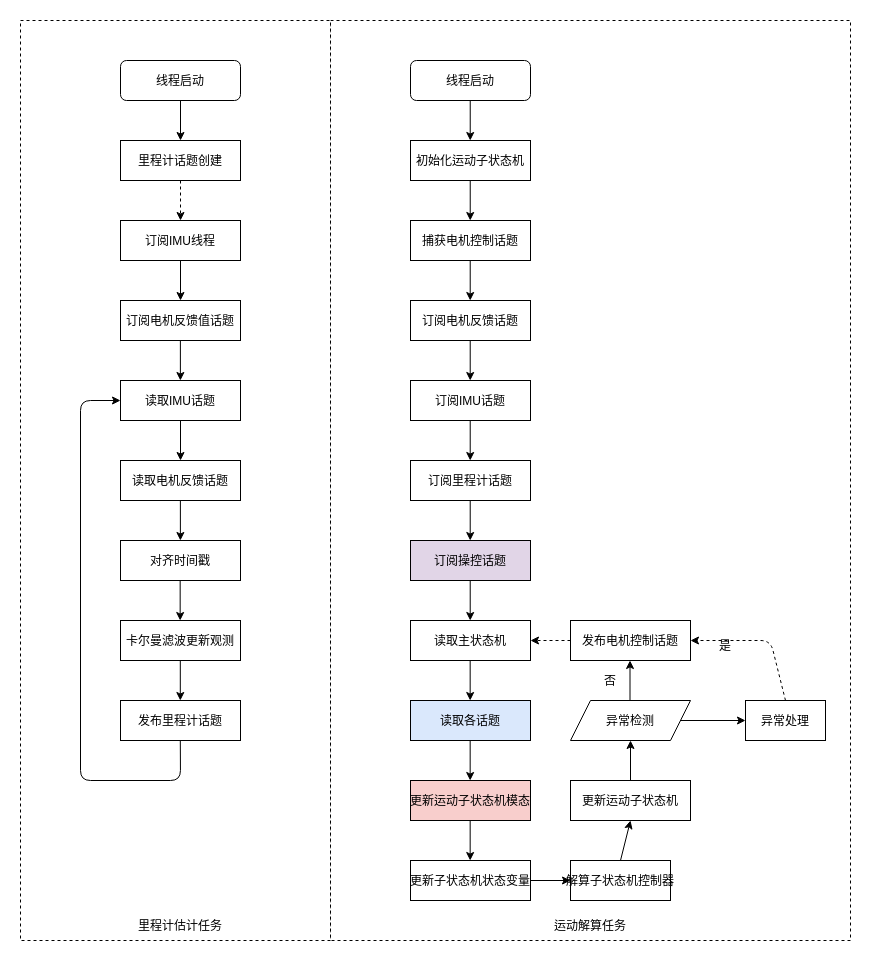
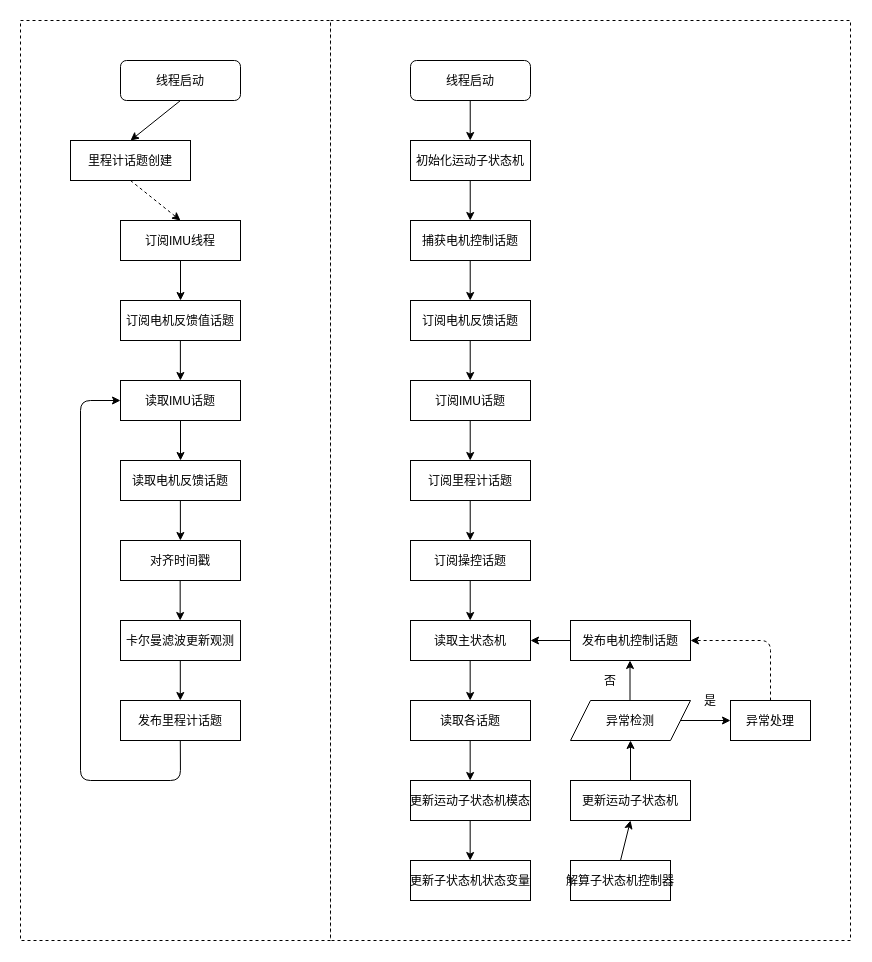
  <mxCell id="0" />
  <mxCell id="1" parent="0" />
  <mxCell id="2" value="" style="rounded=0;dashed=1;" vertex="1" parent="1"><mxGeometry x="330" width="520" height="920" as="geometry" y="20" /></mxCell>
  <mxCell id="3" value="" style="rounded=0;dashed=1;" parent="1" vertex="1"><mxGeometry width="310" height="920" as="geometry" x="20" y="20" /></mxCell>
- <mxCell id="4" value="里程计话题创建" style="rounded=0;" parent="1" vertex="1"><mxGeometry x="120" y="140" width="120" height="40" as="geometry" /></mxCell>
+ <mxCell id="4" value="里程计话题创建" style="rounded=0;" parent="1" vertex="1"><mxGeometry x="70" y="140" width="120" height="40" as="geometry" /></mxCell>
  <mxCell id="5" value="订阅IMU线程" style="rounded=0;" parent="1" vertex="1"><mxGeometry x="120" y="220" width="120" height="40" as="geometry" /></mxCell>
  <mxCell id="6" value="" style="endArrow=classic;entryX=0.5;entryY=0;entryDx=0;entryDy=0;exitX=0.5;exitY=1;exitDx=0;exitDy=0;dashed=1;" parent="1" source="4" target="5" edge="1"><mxGeometry width="50" height="50" relative="1" as="geometry"><mxPoint x="280" y="290" as="sourcePoint" /><mxPoint x="330" y="240" as="targetPoint" /></mxGeometry></mxCell>
  <mxCell id="7" value="线程启动" style="rounded=1;" parent="1" vertex="1"><mxGeometry x="120" y="60" width="120" height="40" as="geometry" /></mxCell>
  <mxCell id="8" value="" style="endArrow=classic;entryX=0.5;entryY=0;entryDx=0;entryDy=0;exitX=0.5;exitY=1;exitDx=0;exitDy=0;" parent="1" source="7" target="4" edge="1"><mxGeometry width="50" height="50" relative="1" as="geometry"><mxPoint x="280" y="180" as="sourcePoint" /><mxPoint x="330" y="130" as="targetPoint" /></mxGeometry></mxCell>
  <mxCell id="9" value="订阅电机反馈值话题" style="rounded=0;" parent="1" vertex="1"><mxGeometry x="120" y="300" width="120" height="40" as="geometry" /></mxCell>
  <mxCell id="10" value="" style="endArrow=classic;entryX=0.5;entryY=0;entryDx=0;entryDy=0;exitX=0.5;exitY=1;exitDx=0;exitDy=0;" parent="1" target="9" edge="1"><mxGeometry width="50" height="50" relative="1" as="geometry"><mxPoint x="180" y="260" as="sourcePoint" /><mxPoint x="330" y="320" as="targetPoint" /></mxGeometry></mxCell>
  <mxCell id="11" value="" style="endArrow=classic;entryX=0.5;entryY=0;entryDx=0;entryDy=0;exitX=0.5;exitY=1;exitDx=0;exitDy=0;" parent="1" edge="1"><mxGeometry width="50" height="50" relative="1" as="geometry"><mxPoint x="179.88" y="340" as="sourcePoint" /><mxPoint x="179.88" y="380" as="targetPoint" /></mxGeometry></mxCell>
  <mxCell id="12" value="读取IMU话题" style="rounded=0;" parent="1" vertex="1"><mxGeometry x="120" y="380" width="120" height="40" as="geometry" /></mxCell>
  <mxCell id="13" value="读取电机反馈话题" style="rounded=0;" parent="1" vertex="1"><mxGeometry x="120" y="460" width="120" height="40" as="geometry" /></mxCell>
  <mxCell id="14" value="" style="endArrow=classic;entryX=0.5;entryY=0;entryDx=0;entryDy=0;exitX=0.5;exitY=1;exitDx=0;exitDy=0;" parent="1" target="13" edge="1"><mxGeometry width="50" height="50" relative="1" as="geometry"><mxPoint x="180" y="420" as="sourcePoint" /><mxPoint x="330" y="480" as="targetPoint" /></mxGeometry></mxCell>
  <mxCell id="15" value="" style="endArrow=classic;entryX=0.5;entryY=0;entryDx=0;entryDy=0;exitX=0.5;exitY=1;exitDx=0;exitDy=0;" parent="1" edge="1"><mxGeometry width="50" height="50" relative="1" as="geometry"><mxPoint x="179.88" y="500" as="sourcePoint" /><mxPoint x="179.88" y="540" as="targetPoint" /></mxGeometry></mxCell>
  <mxCell id="16" value="对齐时间戳" style="rounded=0;" parent="1" vertex="1"><mxGeometry x="120" y="540" width="120" height="40" as="geometry" /></mxCell>
  <mxCell id="17" value="卡尔曼滤波更新观测" style="rounded=0;" parent="1" vertex="1"><mxGeometry x="120" y="620" width="120" height="40" as="geometry" /></mxCell>
  <mxCell id="18" value="" style="endArrow=classic;entryX=0.5;entryY=0;entryDx=0;entryDy=0;exitX=0.5;exitY=1;exitDx=0;exitDy=0;" parent="1" edge="1"><mxGeometry width="50" height="50" relative="1" as="geometry"><mxPoint x="179.66" y="580" as="sourcePoint" /><mxPoint x="179.66" y="620" as="targetPoint" /></mxGeometry></mxCell>
  <mxCell id="19" value="发布里程计话题" style="rounded=0;" parent="1" vertex="1"><mxGeometry x="120" y="700" width="120" height="40" as="geometry" /></mxCell>
  <mxCell id="20" value="" style="endArrow=classic;entryX=0.5;entryY=0;entryDx=0;entryDy=0;exitX=0.5;exitY=1;exitDx=0;exitDy=0;" parent="1" edge="1"><mxGeometry width="50" height="50" relative="1" as="geometry"><mxPoint x="179.8" y="660" as="sourcePoint" /><mxPoint x="179.8" y="700" as="targetPoint" /></mxGeometry></mxCell>
  <mxCell id="21" value="" style="endArrow=classic;exitX=0.5;exitY=1;exitDx=0;exitDy=0;entryX=0;entryY=0.5;entryDx=0;entryDy=0;" parent="1" target="12" edge="1"><mxGeometry width="50" height="50" relative="1" as="geometry"><mxPoint x="179.8" y="740" as="sourcePoint" /><mxPoint x="50" y="700" as="targetPoint" /><Array as="points"><mxPoint x="180" y="780" /><mxPoint x="80" y="780" /><mxPoint x="80" y="400" /></Array></mxGeometry></mxCell>
- <mxCell id="22" value="里程计估计任务" style="text;strokeColor=none;fillColor=none;align=center;verticalAlign=middle;rounded=0;" parent="1" vertex="1"><mxGeometry x="120" y="910" width="120" height="30" as="geometry" /></mxCell>
  <mxCell id="23" value="线程启动" style="rounded=1;" vertex="1" parent="1"><mxGeometry x="410" y="60" width="120" height="40" as="geometry" /></mxCell>
  <mxCell id="24" value="" style="endArrow=classic;entryX=0.5;entryY=0;entryDx=0;entryDy=0;exitX=0.5;exitY=1;exitDx=0;exitDy=0;" edge="1" parent="1"><mxGeometry width="50" height="50" relative="1" as="geometry"><mxPoint x="469.72" y="100" as="sourcePoint" /><mxPoint x="469.72" y="140" as="targetPoint" /></mxGeometry></mxCell>
  <mxCell id="25" value="初始化运动子状态机" style="rounded=0;" vertex="1" parent="1"><mxGeometry x="410" y="140" width="120" height="40" as="geometry" /></mxCell>
  <mxCell id="26" value="" style="endArrow=classic;entryX=0.5;entryY=0;entryDx=0;entryDy=0;exitX=0.5;exitY=1;exitDx=0;exitDy=0;" edge="1" parent="1"><mxGeometry width="50" height="50" relative="1" as="geometry"><mxPoint x="469.72" y="180" as="sourcePoint" /><mxPoint x="469.72" y="220" as="targetPoint" /></mxGeometry></mxCell>
  <mxCell id="27" value="捕获电机控制话题" style="rounded=0;" vertex="1" parent="1"><mxGeometry x="410" y="220" width="120" height="40" as="geometry" /></mxCell>
  <mxCell id="28" value="订阅电机反馈话题" style="rounded=0;" vertex="1" parent="1"><mxGeometry x="410" y="300" width="120" height="40" as="geometry" /></mxCell>
  <mxCell id="29" value="" style="endArrow=classic;entryX=0.5;entryY=0;entryDx=0;entryDy=0;exitX=0.5;exitY=1;exitDx=0;exitDy=0;" edge="1" parent="1"><mxGeometry width="50" height="50" relative="1" as="geometry"><mxPoint x="469.71" y="260" as="sourcePoint" /><mxPoint x="469.71" y="300" as="targetPoint" /></mxGeometry></mxCell>
  <mxCell id="30" value="订阅IMU话题" style="rounded=0;" vertex="1" parent="1"><mxGeometry x="410" y="380" width="120" height="40" as="geometry" /></mxCell>
  <mxCell id="31" value="" style="endArrow=classic;entryX=0.5;entryY=0;entryDx=0;entryDy=0;exitX=0.5;exitY=1;exitDx=0;exitDy=0;" edge="1" parent="1"><mxGeometry width="50" height="50" relative="1" as="geometry"><mxPoint x="469.71" y="340" as="sourcePoint" /><mxPoint x="469.71" y="380" as="targetPoint" /></mxGeometry></mxCell>
  <mxCell id="32" value="订阅里程计话题" style="rounded=0;" vertex="1" parent="1"><mxGeometry x="410" y="460" width="120" height="40" as="geometry" /></mxCell>
  <mxCell id="33" value="" style="endArrow=classic;entryX=0.5;entryY=0;entryDx=0;entryDy=0;exitX=0.5;exitY=1;exitDx=0;exitDy=0;" edge="1" parent="1"><mxGeometry width="50" height="50" relative="1" as="geometry"><mxPoint x="469.71" y="420" as="sourcePoint" /><mxPoint x="469.71" y="460" as="targetPoint" /></mxGeometry></mxCell>
  <mxCell id="34" value="读取主状态机" style="rounded=0;" vertex="1" parent="1"><mxGeometry x="410" y="620" width="120" height="40" as="geometry" /></mxCell>
  <mxCell id="35" value="" style="endArrow=classic;entryX=0.5;entryY=0;entryDx=0;entryDy=0;exitX=0.5;exitY=1;exitDx=0;exitDy=0;" edge="1" parent="1"><mxGeometry width="50" height="50" relative="1" as="geometry"><mxPoint x="469.71" y="500" as="sourcePoint" /><mxPoint x="469.71" y="540" as="targetPoint" /></mxGeometry></mxCell>
- <mxCell id="36" value="更新运动子状态机模态" style="rounded=0;fillColor=#f8cecc;" vertex="1" parent="1"><mxGeometry x="410" y="780" width="120" height="40" as="geometry" /></mxCell>
- <mxCell id="37" value="读取各话题" style="rounded=0;fillColor=#dae8fc;" vertex="1" parent="1"><mxGeometry x="410" y="700" width="120" height="40" as="geometry" /></mxCell>
+ <mxCell id="36" value="更新运动子状态机模态" style="rounded=0;" vertex="1" parent="1"><mxGeometry x="410" y="780" width="120" height="40" as="geometry" /></mxCell>
+ <mxCell id="37" value="读取各话题" style="rounded=0;" vertex="1" parent="1"><mxGeometry x="410" y="700" width="120" height="40" as="geometry" /></mxCell>
  <mxCell id="38" value="" style="endArrow=classic;entryX=0.5;entryY=0;entryDx=0;entryDy=0;exitX=0.5;exitY=1;exitDx=0;exitDy=0;" edge="1" parent="1"><mxGeometry width="50" height="50" relative="1" as="geometry"><mxPoint x="469.66" y="660" as="sourcePoint" /><mxPoint x="469.66" y="700" as="targetPoint" /></mxGeometry></mxCell>
  <mxCell id="39" value="" style="endArrow=classic;entryX=0.5;entryY=0;entryDx=0;entryDy=0;exitX=0.5;exitY=1;exitDx=0;exitDy=0;" edge="1" parent="1"><mxGeometry width="50" height="50" relative="1" as="geometry"><mxPoint x="469.66" y="740" as="sourcePoint" /><mxPoint x="469.66" y="780" as="targetPoint" /></mxGeometry></mxCell>
  <mxCell id="40" value="更新子状态机状态变量" style="rounded=0;" vertex="1" parent="1"><mxGeometry x="410" y="860" width="120" height="40" as="geometry" /></mxCell>
  <mxCell id="41" value="" style="endArrow=classic;entryX=0.5;entryY=0;entryDx=0;entryDy=0;exitX=0.5;exitY=1;exitDx=0;exitDy=0;" edge="1" parent="1"><mxGeometry width="50" height="50" relative="1" as="geometry"><mxPoint x="469.66" y="820" as="sourcePoint" /><mxPoint x="469.66" y="860" as="targetPoint" /></mxGeometry></mxCell>
  <mxCell id="42" value="解算子状态机控制器" style="rounded=0;" vertex="1" parent="1"><mxGeometry x="570" y="860" width="100" height="40" as="geometry" /></mxCell>
- <mxCell id="43" value="" style="endArrow=classic;entryX=0;entryY=0.5;entryDx=0;entryDy=0;exitX=1;exitY=0.5;exitDx=0;exitDy=0;" edge="1" parent="1" source="40" target="42"><mxGeometry width="50" height="50" relative="1" as="geometry"><mxPoint x="469.66" y="900" as="sourcePoint" /><mxPoint x="469.66" y="940" as="targetPoint" /></mxGeometry></mxCell>
  <mxCell id="44" value="" style="endArrow=classic;exitX=0.5;exitY=0;exitDx=0;exitDy=0;" edge="1" parent="1" source="42"><mxGeometry width="50" height="50" relative="1" as="geometry"><mxPoint x="479.66" y="830" as="sourcePoint" /><mxPoint x="630" y="820" as="targetPoint" /></mxGeometry></mxCell>
  <mxCell id="45" value="异常检测" style="shape=parallelogram;perimeter=parallelogramPerimeter;fixedSize=1;" vertex="1" parent="1"><mxGeometry x="570" y="700" width="120" height="40" as="geometry" /></mxCell>
  <mxCell id="46" value="更新运动子状态机" style="rounded=0;" vertex="1" parent="1"><mxGeometry x="570" y="780" width="120" height="40" as="geometry" /></mxCell>
  <mxCell id="47" value="否" style="text;strokeColor=none;fillColor=none;align=center;verticalAlign=middle;rounded=0;" vertex="1" parent="1"><mxGeometry x="590" y="660" width="40" height="40" as="geometry" /></mxCell>
  <mxCell id="48" value="" style="endArrow=classic;exitX=0.5;exitY=0;exitDx=0;exitDy=0;" edge="1" parent="1"><mxGeometry width="50" height="50" relative="1" as="geometry"><mxPoint x="630" y="780" as="sourcePoint" /><mxPoint x="630" y="740" as="targetPoint" /></mxGeometry></mxCell>
- <mxCell id="49" value="异常处理" style="rounded=0;" vertex="1" parent="1"><mxGeometry x="745" y="700" width="80" height="40" as="geometry" /></mxCell>
+ <mxCell id="49" value="异常处理" style="rounded=0;" vertex="1" parent="1"><mxGeometry x="730" y="700" width="80" height="40" as="geometry" /></mxCell>
  <mxCell id="50" value="" style="endArrow=classic;exitX=1;exitY=0.5;exitDx=0;exitDy=0;entryX=0;entryY=0.5;entryDx=0;entryDy=0;" edge="1" parent="1" source="45" target="49"><mxGeometry width="50" height="50" relative="1" as="geometry"><mxPoint x="640" y="790" as="sourcePoint" /><mxPoint x="640" y="750" as="targetPoint" /></mxGeometry></mxCell>
- <mxCell id="51" value="运动解算任务" style="text;strokeColor=none;fillColor=none;align=center;verticalAlign=middle;rounded=0;" vertex="1" parent="1"><mxGeometry x="530" y="910" width="120" height="30" as="geometry" /></mxCell>
  <mxCell id="52" value="发布电机控制话题" style="rounded=0;" vertex="1" parent="1"><mxGeometry x="570" y="620" width="120" height="40" as="geometry" /></mxCell>
  <mxCell id="53" value="" style="endArrow=classic;exitX=0.5;exitY=0;exitDx=0;exitDy=0;" edge="1" parent="1"><mxGeometry width="50" height="50" relative="1" as="geometry"><mxPoint x="629.5" y="700" as="sourcePoint" /><mxPoint x="629.5" y="660" as="targetPoint" /></mxGeometry></mxCell>
  <mxCell id="54" value="" style="endArrow=classic;exitX=0.5;exitY=0;exitDx=0;exitDy=0;entryX=1;entryY=0.5;entryDx=0;entryDy=0;dashed=1;" edge="1" parent="1" source="49" target="52"><mxGeometry width="50" height="50" relative="1" as="geometry"><mxPoint x="690" y="730" as="sourcePoint" /><mxPoint x="740" y="730" as="targetPoint" /><Array as="points"><mxPoint x="770" y="640" /></Array></mxGeometry></mxCell>
- <mxCell id="55" value="" style="endArrow=classic;exitX=0;exitY=0.5;exitDx=0;exitDy=0;entryX=1;entryY=0.5;entryDx=0;entryDy=0;dashed=1;" edge="1" parent="1" source="52" target="34"><mxGeometry width="50" height="50" relative="1" as="geometry"><mxPoint x="639.5" y="710" as="sourcePoint" /><mxPoint x="639.5" y="670" as="targetPoint" /></mxGeometry></mxCell>
- <mxCell id="56" value="是" style="text;strokeColor=none;fillColor=none;align=center;verticalAlign=middle;rounded=0;" vertex="1" parent="1"><mxGeometry x="705" y="625" width="40" height="40" as="geometry" /></mxCell>
- <mxCell id="57" value="订阅操控话题" style="rounded=0;fillColor=#e1d5e7;" vertex="1" parent="1"><mxGeometry x="410" y="540" width="120" height="40" as="geometry" /></mxCell>
+ <mxCell id="55" value="" style="endArrow=classic;exitX=0;exitY=0.5;exitDx=0;exitDy=0;entryX=1;entryY=0.5;entryDx=0;entryDy=0;" edge="1" parent="1" source="52" target="34"><mxGeometry width="50" height="50" relative="1" as="geometry"><mxPoint x="639.5" y="710" as="sourcePoint" /><mxPoint x="639.5" y="670" as="targetPoint" /></mxGeometry></mxCell>
+ <mxCell id="56" value="是" style="text;strokeColor=none;fillColor=none;align=center;verticalAlign=middle;rounded=0;" vertex="1" parent="1"><mxGeometry x="690" y="680" width="40" height="40" as="geometry" /></mxCell>
+ <mxCell id="57" value="订阅操控话题" style="rounded=0;" vertex="1" parent="1"><mxGeometry x="410" y="540" width="120" height="40" as="geometry" /></mxCell>
  <mxCell id="58" value="" style="endArrow=classic;entryX=0.5;entryY=0;entryDx=0;entryDy=0;exitX=0.5;exitY=1;exitDx=0;exitDy=0;" edge="1" parent="1"><mxGeometry width="50" height="50" relative="1" as="geometry"><mxPoint x="469.71" y="580" as="sourcePoint" /><mxPoint x="469.71" y="620" as="targetPoint" /></mxGeometry></mxCell>
